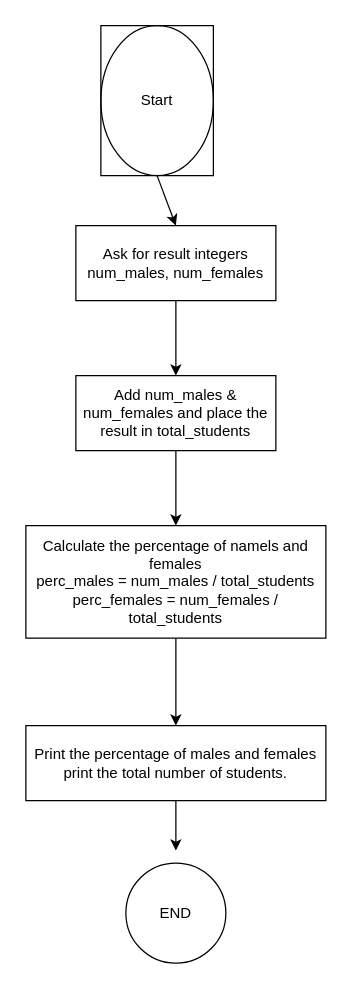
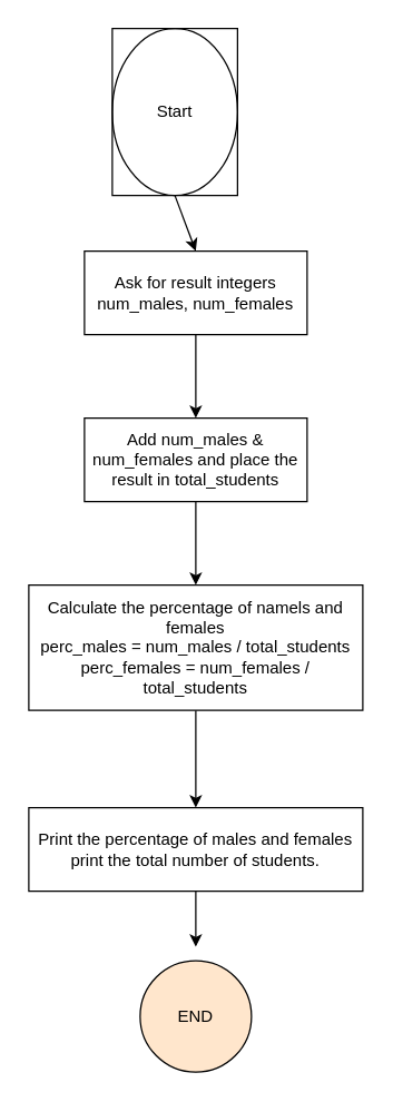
  <mxCell id="0" />
  <mxCell id="1" parent="0" />
  <mxCell id="2" style="edgeStyle=none;html=1;exitX=0.5;exitY=1;exitDx=0;exitDy=0;" edge="1" parent="1" source="3"><mxGeometry relative="1" as="geometry"><mxPoint x="140" y="180" as="targetPoint" /></mxGeometry></mxCell>
  <mxCell id="3" value="Start" style="shape=stencil(tZThDoIgEICfhr8NYT1Ao3oP0jOZBAwo6+1D0S1NXWu4Oba70+8+kRNR5ipuABFcIXpEhGQYhzXEzSTmzkDuY/LBreAXCbHivNU1NKLwPUOoCqzwbZWeED6Ee9qLslwrFSBCKzeqfNQDjAsVnsXPCOvbv0aRCfwbeLC9ZMwicv4du9tvA8428h1jB/vkvunAY+Nsqw+XDJz9j6UsZJYON2UXntdXq++qmJWx7Vytn/fpME6HdVZooS1lpbaw4lMKKeNMr+wgSCmMg8TeA32xffdiX/5dNv7IusQb);whiteSpace=wrap;html=1;" vertex="1" parent="1"><mxGeometry x="80" y="20" width="90" height="120" as="geometry" /></mxCell>
  <mxCell id="4" style="edgeStyle=none;html=1;exitX=0.5;exitY=1;exitDx=0;exitDy=0;" edge="1" parent="1" source="5"><mxGeometry relative="1" as="geometry"><mxPoint x="140" y="300" as="targetPoint" /></mxGeometry></mxCell>
  <mxCell id="5" value="Ask for result integers&lt;br&gt;num_males, num_females" style="whiteSpace=wrap;html=1;" vertex="1" parent="1"><mxGeometry x="60" y="180" width="160" height="60" as="geometry" /></mxCell>
  <mxCell id="6" style="edgeStyle=none;html=1;exitX=0.5;exitY=1;exitDx=0;exitDy=0;" edge="1" parent="1" source="7"><mxGeometry relative="1" as="geometry"><mxPoint x="140" y="420" as="targetPoint" /></mxGeometry></mxCell>
  <mxCell id="7" value="Add num_males &amp;amp; num_females and place the result in total_students" style="whiteSpace=wrap;html=1;" vertex="1" parent="1"><mxGeometry x="60" y="300" width="160" height="60" as="geometry" /></mxCell>
  <mxCell id="8" style="edgeStyle=none;html=1;exitX=0.5;exitY=1;exitDx=0;exitDy=0;" edge="1" parent="1" source="9"><mxGeometry relative="1" as="geometry"><mxPoint x="140" y="580" as="targetPoint" /></mxGeometry></mxCell>
  <mxCell id="9" value="Calculate the percentage of namels and females&lt;br&gt;perc_males = num_males / total_students&lt;br&gt;perc_females = num_females / total_students" style="whiteSpace=wrap;html=1;" vertex="1" parent="1"><mxGeometry x="20" y="420" width="240" height="90" as="geometry" /></mxCell>
  <mxCell id="10" style="edgeStyle=none;html=1;exitX=0.5;exitY=1;exitDx=0;exitDy=0;" edge="1" parent="1" source="11"><mxGeometry relative="1" as="geometry"><mxPoint x="140" y="680" as="targetPoint" /></mxGeometry></mxCell>
  <mxCell id="11" value="Print the percentage of males and females&lt;br&gt;print the total number of students." style="whiteSpace=wrap;html=1;" vertex="1" parent="1"><mxGeometry x="20" y="580" width="240" height="60" as="geometry" /></mxCell>
- <mxCell id="12" value="END" style="ellipse;whiteSpace=wrap;html=1;" vertex="1" parent="1"><mxGeometry x="100" y="690" width="80" height="80" as="geometry" /></mxCell>
+ <mxCell id="12" value="END" style="ellipse;whiteSpace=wrap;html=1;fillColor=#ffe6cc;" vertex="1" parent="1"><mxGeometry x="100" y="690" width="80" height="80" as="geometry" /></mxCell>
